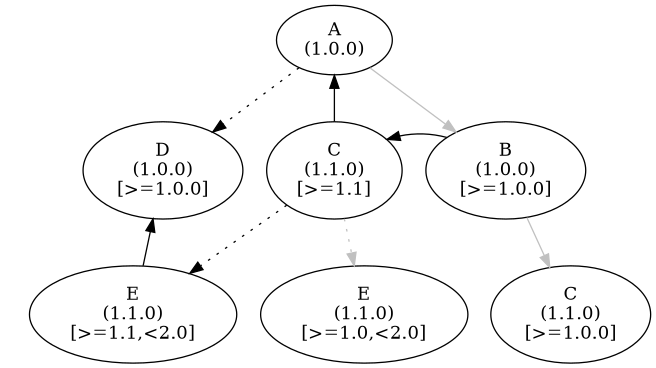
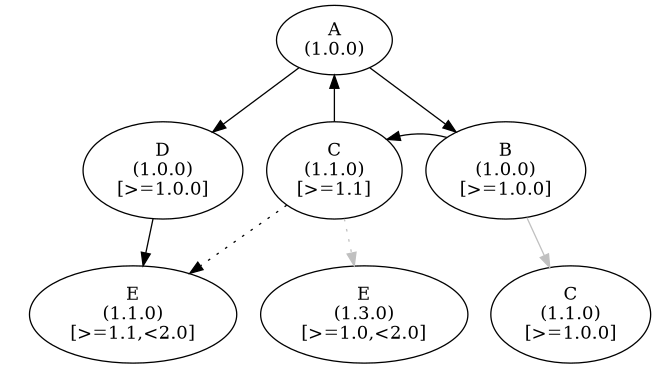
  digraph {
    node [shape=oval]
    edge [style=invis]
    n1 [label="A\n(1.0.0)\n"]
    rank1 [fixedsize=true height=0 style=invisible width=0 shape=""]
    n3 [label="D\n(1.0.0)\n[>=1.0.0]"]
    n4 [label="C\n(1.1.0)\n[>=1.1]"]
    n5 [label="B\n(1.0.0)\n[>=1.0.0]"]
    rank2 [fixedsize=true height=0 style=invisible width=0 shape=""]
    n7 [label="E\n(1.1.0)\n[>=1.1,<2.0]"]
-   n8 [label="E\n(1.1.0)\n[>=1.0,<2.0]"]
+   n8 [label="E\n(1.3.0)\n[>=1.0,<2.0]"]
    n9 [label="C\n(1.1.0)\n[>=1.0.0]"]
    rank3 [fixedsize=true height=0 style=invisible width=0 shape=""]
    subgraph sub_1 {
      rank=same
      rankdir=LR
      n1
      rank1
    }
    subgraph sub_2 {
      rank=same
      rankdir=LR
      n3
      n4
      n5
      rank2
    }
    subgraph sub_3 {
      rank=same
      rankdir=LR
      n7
      n8
      n9
      rank3
    }
-   n1 -> n3 [style=dotted]
-   n1 -> n5 [color=grey style=""]
+   n1 -> n3 [style=""]
+   n1 -> n5 [style=""]
    rank1 -> n1
    rank1 -> rank2 [constraint=false]
    n3 -> n4
-   n7 -> n3 [style=""]
+   n3 -> n7 [style=""]
    n4 -> n1 [style=""]
    n4 -> n5
    n4 -> n7 [style=dotted]
    n4 -> n8 [color=grey style=dotted]
    n5 -> n4 [style=solid]
    n5 -> n9 [color=grey style=""]
    rank2 -> n3
    rank2 -> rank3 [constraint=false]
    n7 -> n8
    n8 -> n9
    rank3 -> n7
  }
